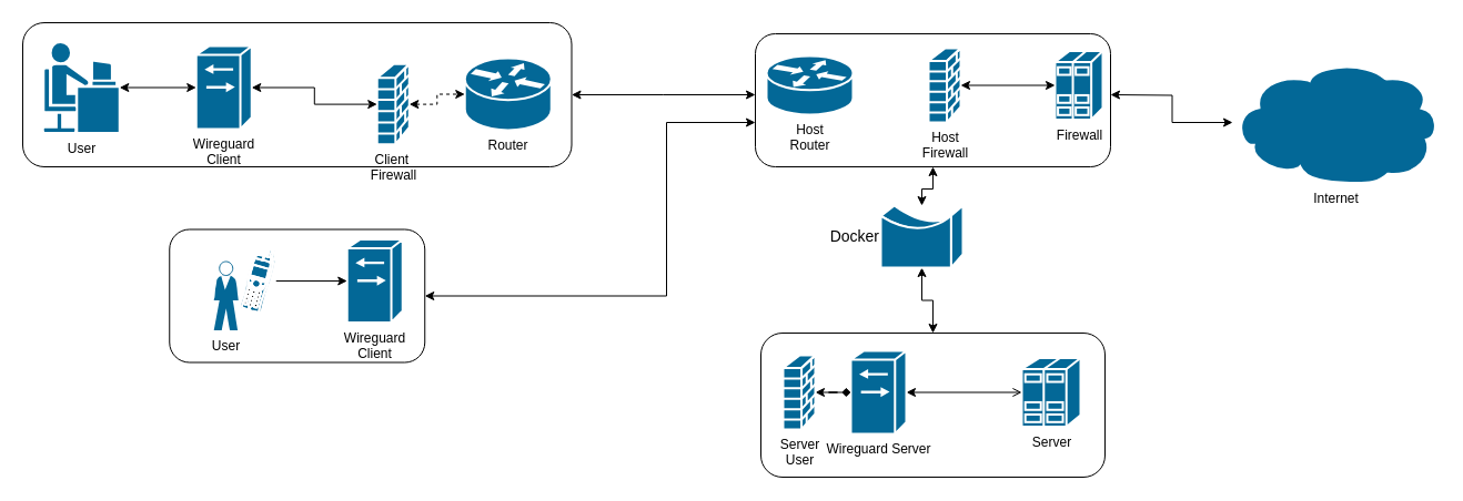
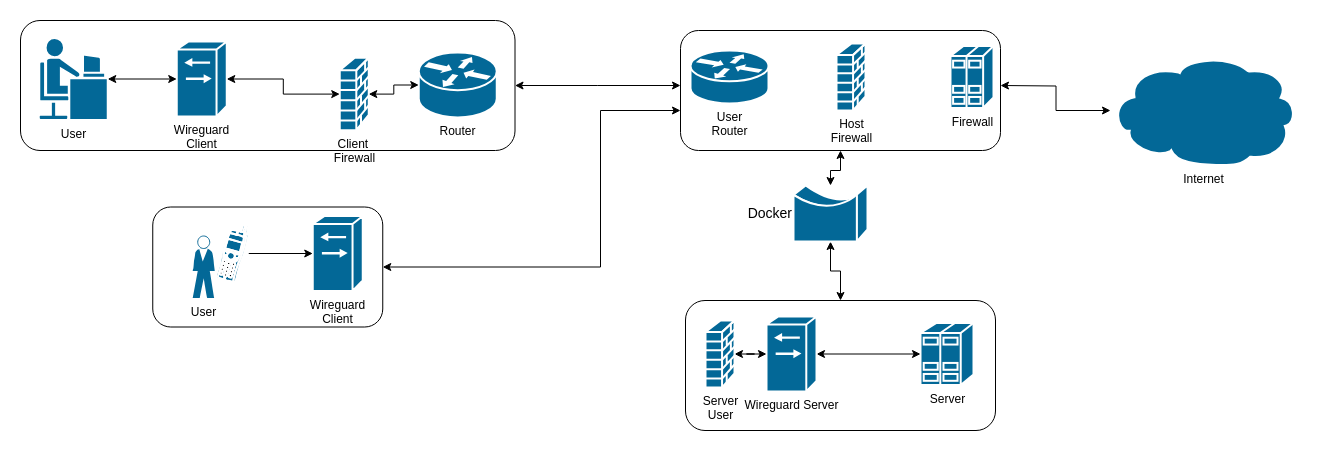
  <mxCell id="0" />
  <mxCell id="1" parent="0" />
  <mxCell id="2" style="edgeStyle=orthogonalEdgeStyle;rounded=0;orthogonalLoop=1;jettySize=auto;html=1;startArrow=classic;startFill=1;" edge="1" parent="1" source="3"><mxGeometry relative="1" as="geometry"><mxPoint x="1000" y="85" as="targetPoint" /></mxGeometry></mxCell>
  <mxCell id="3" value="&lt;div&gt;Internet&lt;/div&gt;" style="shape=mxgraph.cisco.storage.cloud;sketch=0;html=1;pointerEvents=1;dashed=0;fillColor=#036897;strokeColor=#ffffff;strokeWidth=2;verticalLabelPosition=bottom;verticalAlign=top;align=center;outlineConnect=0;" parent="1" vertex="1"><mxGeometry x="1110" y="55" width="186" height="110" as="geometry" /></mxCell>
  <mxCell id="4" style="edgeStyle=orthogonalEdgeStyle;rounded=0;orthogonalLoop=1;jettySize=auto;html=1;entryX=0.5;entryY=0;entryDx=0;entryDy=0;startArrow=classic;startFill=1;" edge="1" parent="1" source="5" target="29"><mxGeometry relative="1" as="geometry" /></mxCell>
  <mxCell id="5" value="&lt;div style=&quot;font-size: 14px;&quot;&gt;Docker&lt;/div&gt;" style="shape=mxgraph.cisco.misc.bridge;sketch=0;html=1;pointerEvents=1;dashed=0;fillColor=#036897;strokeColor=#ffffff;strokeWidth=2;verticalLabelPosition=middle;verticalAlign=middle;align=right;outlineConnect=0;direction=east;labelPosition=left;fontColor=#000000;fontSize=14;" parent="1" vertex="1"><mxGeometry x="793" y="185" width="74" height="56" as="geometry" /></mxCell>
  <mxCell id="6" value="" style="group" parent="1" vertex="1" connectable="0"><mxGeometry x="20" y="20" width="494.5" height="130" as="geometry" /></mxCell>
  <mxCell id="7" style="edgeStyle=orthogonalEdgeStyle;rounded=0;orthogonalLoop=1;jettySize=auto;html=1;startArrow=classic;startFill=1;" parent="6" source="8" edge="1"><mxGeometry relative="1" as="geometry"><mxPoint x="660.0" y="65" as="targetPoint" /></mxGeometry></mxCell>
  <mxCell id="8" value="" style="rounded=1;whiteSpace=wrap;html=1;" parent="6" vertex="1"><mxGeometry width="494.5" height="130" as="geometry" /></mxCell>
  <mxCell id="9" value="User" style="shape=mxgraph.cisco.people.androgenous_person;sketch=0;html=1;pointerEvents=1;dashed=0;fillColor=#036897;strokeColor=#ffffff;strokeWidth=2;verticalLabelPosition=bottom;verticalAlign=top;align=center;outlineConnect=0;" parent="6" vertex="1"><mxGeometry x="18.25" y="17.5" width="69" height="82" as="geometry" /></mxCell>
  <mxCell id="10" value="&lt;div&gt;Wireguard&lt;/div&gt;&lt;div&gt;Client&lt;/div&gt;" style="shape=mxgraph.cisco.switches.generic_softswitch;sketch=0;html=1;pointerEvents=1;dashed=0;fillColor=#036897;strokeColor=#ffffff;strokeWidth=2;verticalLabelPosition=bottom;verticalAlign=top;align=center;outlineConnect=0;" parent="6" vertex="1"><mxGeometry x="156.25" y="21" width="50" height="75" as="geometry" /></mxCell>
  <mxCell id="11" value="" style="edgeStyle=orthogonalEdgeStyle;rounded=0;orthogonalLoop=1;jettySize=auto;html=1;startArrow=classic;startFill=1;" parent="6" source="9" target="10" edge="1"><mxGeometry relative="1" as="geometry" /></mxCell>
  <mxCell id="12" value="&lt;div&gt;Client&amp;nbsp;&lt;/div&gt;&lt;div&gt;Firewall&lt;/div&gt;" style="shape=mxgraph.cisco.security.firewall;sketch=0;html=1;pointerEvents=1;dashed=0;fillColor=#036897;strokeColor=#ffffff;strokeWidth=2;verticalLabelPosition=bottom;verticalAlign=top;align=center;outlineConnect=0;" parent="6" vertex="1"><mxGeometry x="319.25" y="37.25" width="29" height="72.5" as="geometry" /></mxCell>
  <mxCell id="13" value="" style="edgeStyle=orthogonalEdgeStyle;rounded=0;orthogonalLoop=1;jettySize=auto;html=1;startArrow=classic;startFill=1;" parent="6" source="10" target="12" edge="1"><mxGeometry relative="1" as="geometry" /></mxCell>
  <mxCell id="14" value="Router" style="shape=mxgraph.cisco.routers.router;sketch=0;html=1;pointerEvents=1;dashed=0;fillColor=#036897;strokeColor=#ffffff;strokeWidth=2;verticalLabelPosition=bottom;verticalAlign=top;align=center;outlineConnect=0;" parent="6" vertex="1"><mxGeometry x="398.25" y="32" width="78" height="65" as="geometry" /></mxCell>
- <mxCell id="15" value="" style="edgeStyle=orthogonalEdgeStyle;rounded=0;orthogonalLoop=1;jettySize=auto;html=1;startArrow=classic;startFill=1;dashed=1;" parent="6" source="12" target="14" edge="1"><mxGeometry relative="1" as="geometry" /></mxCell>
+ <mxCell id="15" value="" style="edgeStyle=orthogonalEdgeStyle;rounded=0;orthogonalLoop=1;jettySize=auto;html=1;startArrow=classic;startFill=1;" parent="6" source="12" target="14" edge="1"><mxGeometry relative="1" as="geometry" /></mxCell>
  <mxCell id="16" value="" style="group" parent="1" vertex="1" connectable="0"><mxGeometry x="152.25" y="206.5" width="230" height="120" as="geometry" /></mxCell>
  <mxCell id="17" value="" style="rounded=1;whiteSpace=wrap;html=1;" parent="16" vertex="1"><mxGeometry width="230" height="120" as="geometry" /></mxCell>
  <mxCell id="18" value="" style="shape=mxgraph.cisco.modems_and_phones.cell_phone;sketch=0;html=1;pointerEvents=1;dashed=0;fillColor=#036897;strokeColor=#ffffff;strokeWidth=2;verticalLabelPosition=bottom;verticalAlign=top;align=center;outlineConnect=0;" parent="16" vertex="1"><mxGeometry x="62" y="17.5" width="34" height="58" as="geometry" /></mxCell>
  <mxCell id="19" value="User" style="shape=mxgraph.cisco.people.standing_man;sketch=0;html=1;pointerEvents=1;dashed=0;fillColor=#036897;strokeColor=#ffffff;strokeWidth=2;verticalLabelPosition=bottom;verticalAlign=top;align=center;outlineConnect=0;" parent="16" vertex="1"><mxGeometry x="40" y="29" width="22" height="62" as="geometry" /></mxCell>
  <mxCell id="20" value="&lt;div&gt;Wireguard&lt;/div&gt;&lt;div&gt;Client&lt;/div&gt;" style="shape=mxgraph.cisco.switches.generic_softswitch;sketch=0;html=1;pointerEvents=1;dashed=0;fillColor=#036897;strokeColor=#ffffff;strokeWidth=2;verticalLabelPosition=bottom;verticalAlign=top;align=center;outlineConnect=0;" parent="16" vertex="1"><mxGeometry x="160" y="9" width="50" height="75" as="geometry" /></mxCell>
  <mxCell id="21" value="" style="edgeStyle=orthogonalEdgeStyle;rounded=0;orthogonalLoop=1;jettySize=auto;html=1;" parent="16" source="18" target="20" edge="1"><mxGeometry relative="1" as="geometry" /></mxCell>
  <mxCell id="22" value="" style="group" parent="1" vertex="1" connectable="0"><mxGeometry x="680" y="30" width="320" height="120" as="geometry" /></mxCell>
  <mxCell id="23" value="" style="rounded=1;whiteSpace=wrap;html=1;" parent="22" vertex="1"><mxGeometry width="320" height="120" as="geometry" /></mxCell>
  <mxCell id="24" value="&lt;div&gt;Host&lt;/div&gt;&lt;div&gt;Firewall&lt;/div&gt;" style="shape=mxgraph.cisco.security.firewall;sketch=0;html=1;pointerEvents=1;dashed=0;fillColor=#036897;strokeColor=#ffffff;strokeWidth=2;verticalLabelPosition=bottom;verticalAlign=top;align=center;outlineConnect=0;" parent="22" vertex="1"><mxGeometry x="156" y="13" width="29" height="67" as="geometry" /></mxCell>
  <mxCell id="25" value="&lt;div&gt;Firewall&lt;/div&gt;" style="shape=mxgraph.cisco.servers.standard_host;sketch=0;html=1;pointerEvents=1;dashed=0;fillColor=#036897;strokeColor=#ffffff;strokeWidth=2;verticalLabelPosition=bottom;verticalAlign=top;align=center;outlineConnect=0;" parent="22" vertex="1"><mxGeometry x="270" y="15.5" width="43" height="62" as="geometry" /></mxCell>
- <mxCell id="26" style="edgeStyle=orthogonalEdgeStyle;rounded=0;orthogonalLoop=1;jettySize=auto;html=1;startArrow=classic;startFill=1;" parent="22" source="24" target="25" edge="1"><mxGeometry relative="1" as="geometry" /></mxCell>
- <mxCell id="27" value="&lt;div&gt;Host&lt;/div&gt;&lt;div&gt;Router&lt;/div&gt;" style="shape=mxgraph.cisco.routers.router;sketch=0;html=1;pointerEvents=1;dashed=0;fillColor=#036897;strokeColor=#ffffff;strokeWidth=2;verticalLabelPosition=bottom;verticalAlign=top;align=center;outlineConnect=0;" parent="22" vertex="1"><mxGeometry x="10" y="20" width="78" height="53" as="geometry" /></mxCell>
+ <mxCell id="27" value="&lt;div&gt;User&lt;/div&gt;&lt;div&gt;Router&lt;/div&gt;" style="shape=mxgraph.cisco.routers.router;sketch=0;html=1;pointerEvents=1;dashed=0;fillColor=#036897;strokeColor=#ffffff;strokeWidth=2;verticalLabelPosition=bottom;verticalAlign=top;align=center;outlineConnect=0;" parent="22" vertex="1"><mxGeometry x="10" y="20" width="78" height="53" as="geometry" /></mxCell>
  <mxCell id="28" value="" style="group" parent="1" vertex="1" connectable="0"><mxGeometry x="685" y="300" width="310" height="130" as="geometry" /></mxCell>
  <mxCell id="29" value="" style="rounded=1;whiteSpace=wrap;html=1;" parent="28" vertex="1"><mxGeometry width="310" height="130" as="geometry" /></mxCell>
  <mxCell id="30" value="&lt;div&gt;Server&lt;/div&gt;" style="shape=mxgraph.cisco.servers.standard_host;sketch=0;html=1;pointerEvents=1;dashed=0;fillColor=#036897;strokeColor=#ffffff;strokeWidth=2;verticalLabelPosition=bottom;verticalAlign=top;align=center;outlineConnect=0;" parent="28" vertex="1"><mxGeometry x="235" y="22.5" width="53" height="62" as="geometry" /></mxCell>
- <mxCell id="31" value="" style="edgeStyle=orthogonalEdgeStyle;rounded=0;orthogonalLoop=1;jettySize=auto;html=1;startArrow=classic;startFill=1;endArrow=open;" parent="28" source="32" target="30" edge="1"><mxGeometry relative="1" as="geometry" /></mxCell>
+ <mxCell id="31" value="" style="edgeStyle=orthogonalEdgeStyle;rounded=0;orthogonalLoop=1;jettySize=auto;html=1;startArrow=classic;startFill=1;" parent="28" source="32" target="30" edge="1"><mxGeometry relative="1" as="geometry" /></mxCell>
  <mxCell id="32" value="&lt;div&gt;Wireguard Server&lt;br&gt;&lt;/div&gt;" style="shape=mxgraph.cisco.switches.generic_softswitch;sketch=0;html=1;pointerEvents=1;dashed=0;fillColor=#036897;strokeColor=#ffffff;strokeWidth=2;verticalLabelPosition=bottom;verticalAlign=top;align=center;outlineConnect=0;" parent="28" vertex="1"><mxGeometry x="81" y="16" width="50" height="75" as="geometry" /></mxCell>
- <mxCell id="33" value="" style="edgeStyle=orthogonalEdgeStyle;rounded=0;orthogonalLoop=1;jettySize=auto;html=1;startArrow=classic;startFill=1;endArrow=diamond;" parent="28" source="34" target="32" edge="1"><mxGeometry relative="1" as="geometry" /></mxCell>
+ <mxCell id="33" value="" style="edgeStyle=orthogonalEdgeStyle;rounded=0;orthogonalLoop=1;jettySize=auto;html=1;startArrow=classic;startFill=1;" parent="28" source="34" target="32" edge="1"><mxGeometry relative="1" as="geometry" /></mxCell>
  <mxCell id="34" value="&lt;div&gt;Server&lt;/div&gt;&lt;div&gt;User&lt;/div&gt;" style="shape=mxgraph.cisco.security.firewall;sketch=0;html=1;pointerEvents=1;dashed=0;fillColor=#036897;strokeColor=#ffffff;strokeWidth=2;verticalLabelPosition=bottom;verticalAlign=top;align=center;outlineConnect=0;" parent="28" vertex="1"><mxGeometry x="20" y="20" width="29" height="67" as="geometry" /></mxCell>
  <mxCell id="35" value="" style="edgeStyle=orthogonalEdgeStyle;rounded=0;orthogonalLoop=1;jettySize=auto;html=1;startArrow=classic;startFill=1;" parent="1" source="23" target="5" edge="1"><mxGeometry relative="1" as="geometry" /></mxCell>
  <mxCell id="36" style="edgeStyle=orthogonalEdgeStyle;rounded=0;orthogonalLoop=1;jettySize=auto;html=1;startArrow=classic;startFill=1;" parent="1" source="17" edge="1"><mxGeometry relative="1" as="geometry"><mxPoint x="680" y="110" as="targetPoint" /><Array as="points"><mxPoint x="600" y="267" /><mxPoint x="600" y="110" /><mxPoint x="680" y="110" /></Array></mxGeometry></mxCell>
